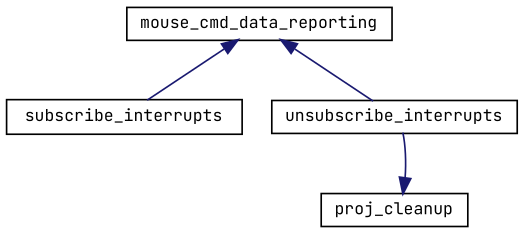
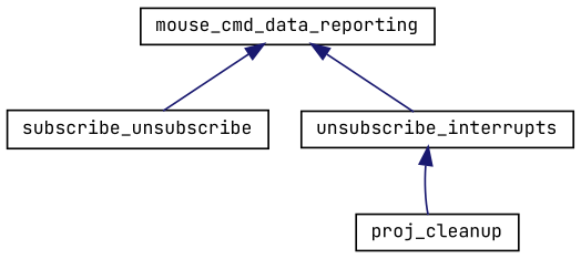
  digraph {
    fontname="JetBrains Mono"
    rankdir=TB
    node [color=black fillcolor=white fontname="JetBrains Mono" fontsize=10 shape=record style=filled]
    edge [color=midnightblue dir=back fontname="JetBrains Mono" fontsize=10 labelfontname=Helvetica labelfontsize=10 style=solid]
    n1 [height=0.2 label=mouse_cmd_data_reporting width=0.4]
-   n2 [height=0.2 label=subscribe_interrupts width=0.4]
+   n2 [height=0.2 label=subscribe_unsubscribe width=0.4]
    n3 [height=0.2 label=unsubscribe_interrupts width=0.4]
    n4 [height=0.2 label=proj_cleanup width=0.4]
    n1 -> n2
    n1 -> n3
-   n4 -> n3
+   n3 -> n4
  }
